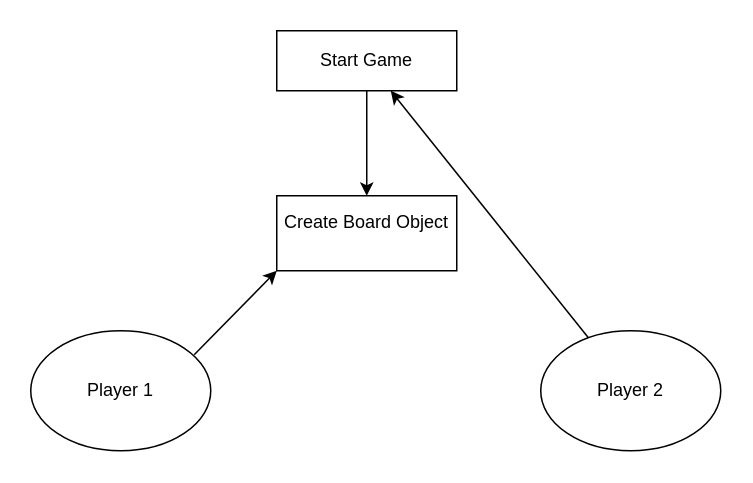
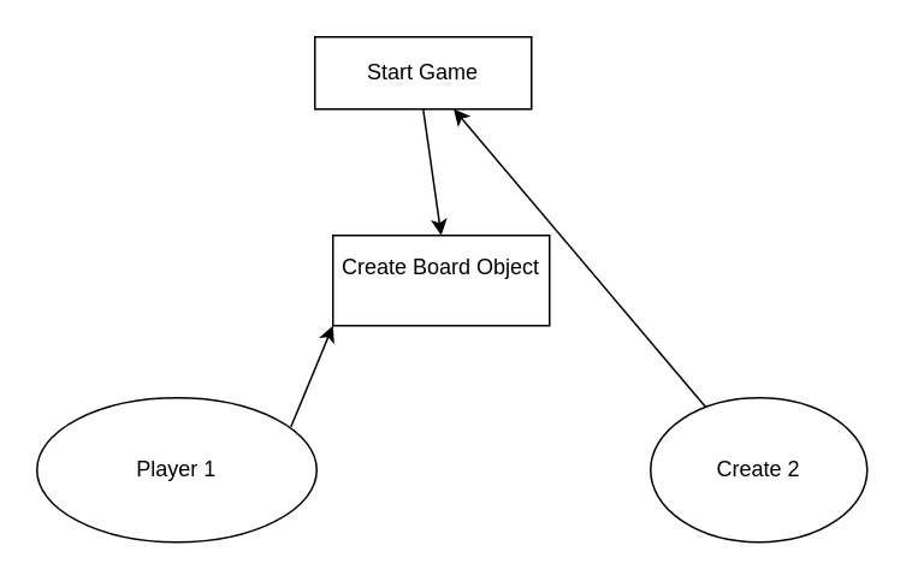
  <mxCell id="0" />
  <mxCell id="1" parent="0" />
- <mxCell id="2" value="&lt;div&gt;Start Game&lt;/div&gt;" style="rounded=0;whiteSpace=wrap;html=1;" vertex="1" parent="1"><mxGeometry x="184" y="20" width="120" height="40" as="geometry" /></mxCell>
+ <mxCell id="2" value="&lt;div&gt;Start Game&lt;/div&gt;" style="rounded=0;whiteSpace=wrap;html=1;" vertex="1" parent="1"><mxGeometry x="174" y="20" width="120" height="40" as="geometry" /></mxCell>
  <mxCell id="3" value="&lt;div&gt;Create Board Object&lt;/div&gt;&lt;div&gt;&lt;br&gt;&lt;/div&gt;" style="rounded=0;whiteSpace=wrap;html=1;" vertex="1" parent="1"><mxGeometry x="184" y="130" width="120" height="50" as="geometry" /></mxCell>
  <mxCell id="4" value="" style="endArrow=classic;html=1;rounded=0;exitX=0.5;exitY=1;exitDx=0;exitDy=0;entryX=0.5;entryY=0;entryDx=0;entryDy=0;" edge="1" parent="1" source="2" target="3"><mxGeometry width="50" height="50" relative="1" as="geometry"><mxPoint x="310" y="130" as="sourcePoint" /><mxPoint x="240" y="130" as="targetPoint" /></mxGeometry></mxCell>
- <mxCell id="5" value="&lt;div&gt;Player 1&lt;/div&gt;" style="ellipse;whiteSpace=wrap;html=1;" vertex="1" parent="1"><mxGeometry x="20" y="220" width="120" height="80" as="geometry" /></mxCell>
- <mxCell id="6" value="Player 2" style="ellipse;whiteSpace=wrap;html=1;fillColor=default;" vertex="1" parent="1"><mxGeometry x="360" y="220" width="120" height="80" as="geometry" /></mxCell>
+ <mxCell id="5" value="&lt;div&gt;Player 1&lt;/div&gt;" style="ellipse;whiteSpace=wrap;html=1;" vertex="1" parent="1"><mxGeometry x="20" y="220" width="155" height="80" as="geometry" /></mxCell>
+ <mxCell id="6" value="Create 2" style="ellipse;whiteSpace=wrap;html=1;fillColor=default;" vertex="1" parent="1"><mxGeometry x="360" y="220" width="120" height="80" as="geometry" /></mxCell>
  <mxCell id="7" value="" style="endArrow=classic;html=1;rounded=0;exitX=0.908;exitY=0.2;exitDx=0;exitDy=0;exitPerimeter=0;" edge="1" parent="1" source="5"><mxGeometry width="50" height="50" relative="1" as="geometry"><mxPoint x="134" y="230" as="sourcePoint" /><mxPoint x="184" y="180" as="targetPoint" /></mxGeometry></mxCell>
  <mxCell id="8" value="" style="endArrow=classic;html=1;rounded=0;" edge="1" parent="1" source="6" target="2"><mxGeometry width="50" height="50" relative="1" as="geometry"><mxPoint x="300" y="240" as="sourcePoint" /><mxPoint x="350" y="190" as="targetPoint" /></mxGeometry></mxCell>
